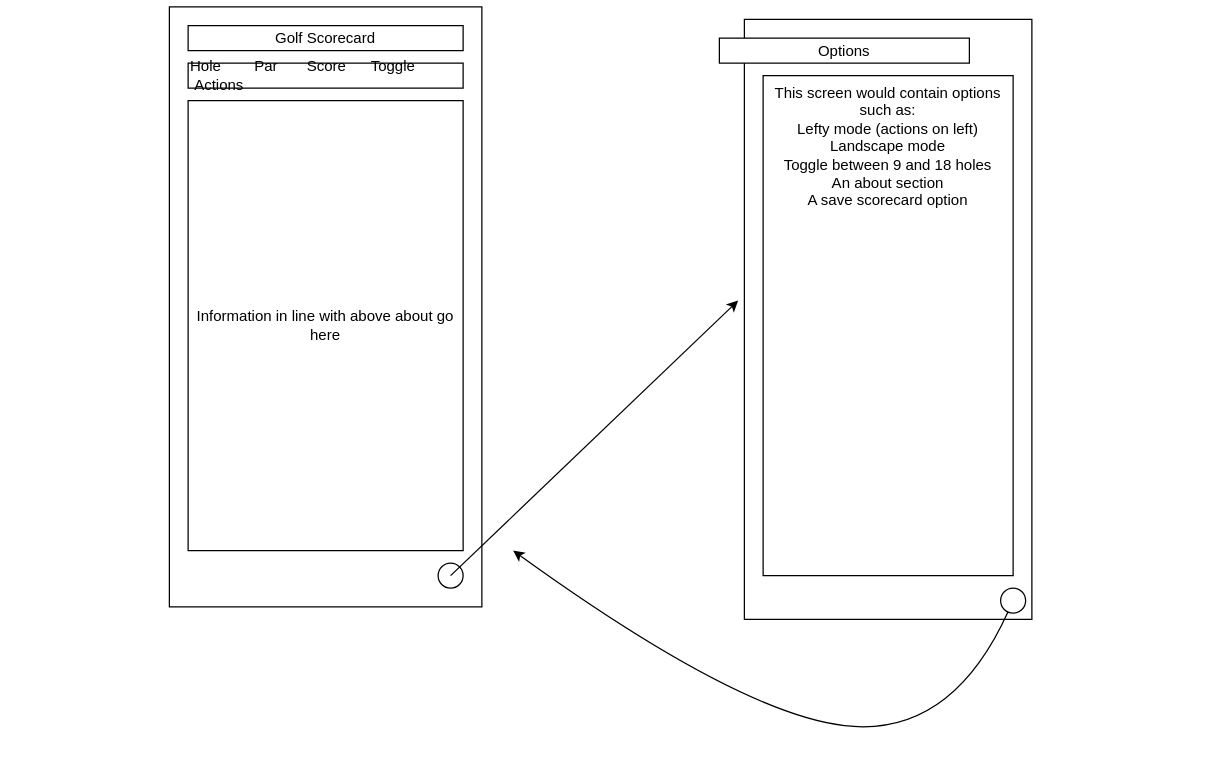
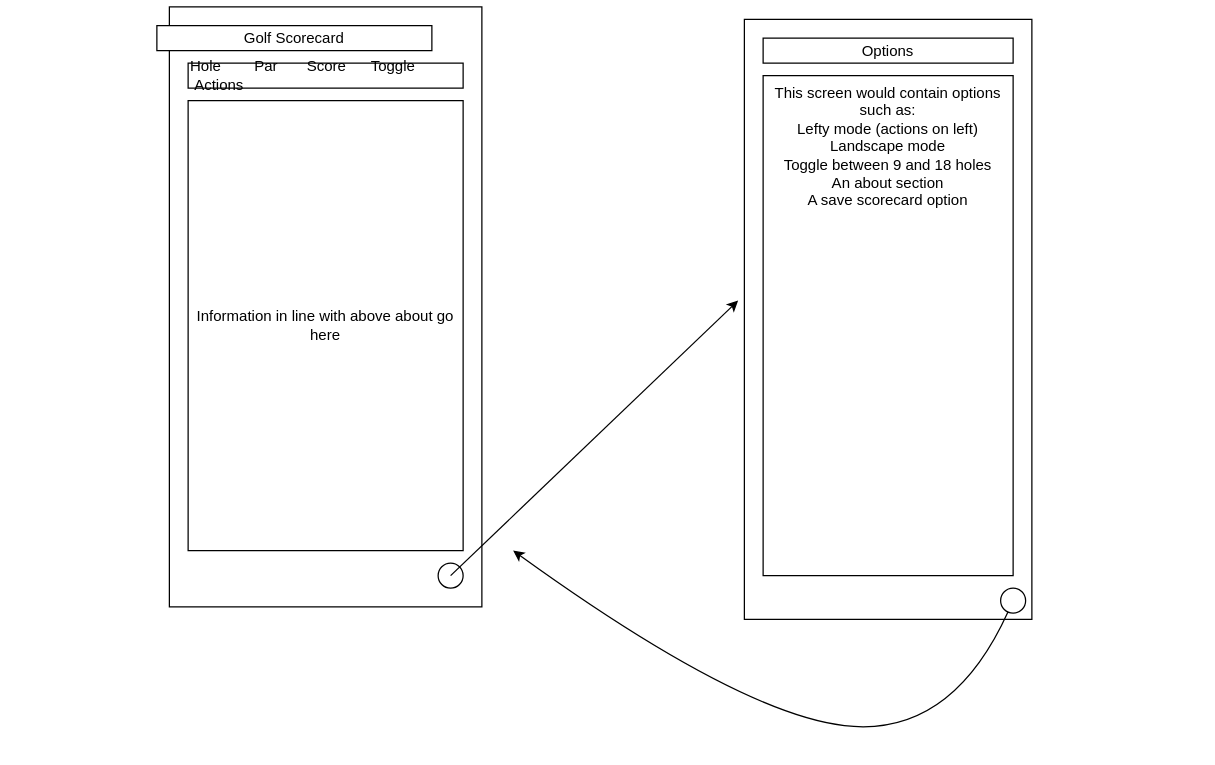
  <mxCell id="0" />
  <mxCell id="1" parent="0" />
  <mxCell id="2" value="" style="rounded=0;whiteSpace=wrap;html=1;rotation=90;verticalAlign=bottom;" vertex="1" parent="1"><mxGeometry x="20" y="120" width="480" height="250" as="geometry" /></mxCell>
- <mxCell id="3" value="Golf Scorecard" style="rounded=0;whiteSpace=wrap;html=1;" vertex="1" parent="1"><mxGeometry x="150" y="20" width="220" height="20" as="geometry" /></mxCell>
+ <mxCell id="3" value="Golf Scorecard" style="rounded=0;whiteSpace=wrap;html=1;" vertex="1" parent="1"><mxGeometry x="125" y="20" width="220" height="20" as="geometry" /></mxCell>
  <mxCell id="4" value="Hole&lt;span style=&quot;white-space: pre&quot;&gt; &lt;/span&gt;&amp;nbsp; &amp;nbsp; &amp;nbsp; &amp;nbsp;Par&amp;nbsp; &amp;nbsp; &amp;nbsp; &amp;nbsp;Score&amp;nbsp; &amp;nbsp; &amp;nbsp; Toggle&amp;nbsp; &amp;nbsp; &amp;nbsp;Actions" style="rounded=0;whiteSpace=wrap;html=1;align=left;" vertex="1" parent="1"><mxGeometry x="150" y="50" width="220" height="20" as="geometry" /></mxCell>
  <mxCell id="5" value="Information in line with above about go here" style="rounded=0;whiteSpace=wrap;html=1;align=center;" vertex="1" parent="1"><mxGeometry x="150" y="80" width="220" height="360" as="geometry" /></mxCell>
  <mxCell id="6" value="" style="ellipse;whiteSpace=wrap;html=1;aspect=fixed;align=center;" vertex="1" parent="1"><mxGeometry x="350" y="450" width="20" height="20" as="geometry" /></mxCell>
  <mxCell id="7" value="" style="endArrow=classic;html=1;rounded=0;" edge="1" parent="1"><mxGeometry width="50" height="50" relative="1" as="geometry"><mxPoint x="360" y="460" as="sourcePoint" /><mxPoint x="590" y="240" as="targetPoint" /></mxGeometry></mxCell>
  <mxCell id="8" value="" style="rounded=0;whiteSpace=wrap;html=1;align=center;verticalAlign=bottom;rotation=90;" vertex="1" parent="1"><mxGeometry x="470" y="140" width="480" height="230" as="geometry" /></mxCell>
- <mxCell id="9" value="Options" style="rounded=0;whiteSpace=wrap;html=1;align=center;verticalAlign=bottom;" vertex="1" parent="1"><mxGeometry x="575" y="30" width="200" height="20" as="geometry" /></mxCell>
+ <mxCell id="9" value="Options" style="rounded=0;whiteSpace=wrap;html=1;align=center;verticalAlign=bottom;" vertex="1" parent="1"><mxGeometry x="610" y="30" width="200" height="20" as="geometry" /></mxCell>
  <mxCell id="10" value="" style="ellipse;whiteSpace=wrap;html=1;aspect=fixed;align=center;verticalAlign=bottom;" vertex="1" parent="1"><mxGeometry x="800" y="470" width="20" height="20" as="geometry" /></mxCell>
  <mxCell id="11" value="" style="curved=1;endArrow=classic;html=1;rounded=0;" edge="1" parent="1" source="10"><mxGeometry width="50" height="50" relative="1" as="geometry"><mxPoint x="820" y="570" as="sourcePoint" /><mxPoint x="410" y="440" as="targetPoint" /><Array as="points"><mxPoint x="760" y="590" /><mxPoint x="590" y="570" /></Array></mxGeometry></mxCell>
  <mxCell id="12" value="This screen would contain options such as:&lt;br&gt;Lefty mode (actions on left)&lt;br&gt;Landscape mode&lt;br&gt;Toggle between 9 and 18 holes&lt;br&gt;An about section&lt;br&gt;A save scorecard option" style="rounded=0;whiteSpace=wrap;html=1;align=center;verticalAlign=top;" vertex="1" parent="1"><mxGeometry x="610" y="60" width="200" height="400" as="geometry" /></mxCell>
